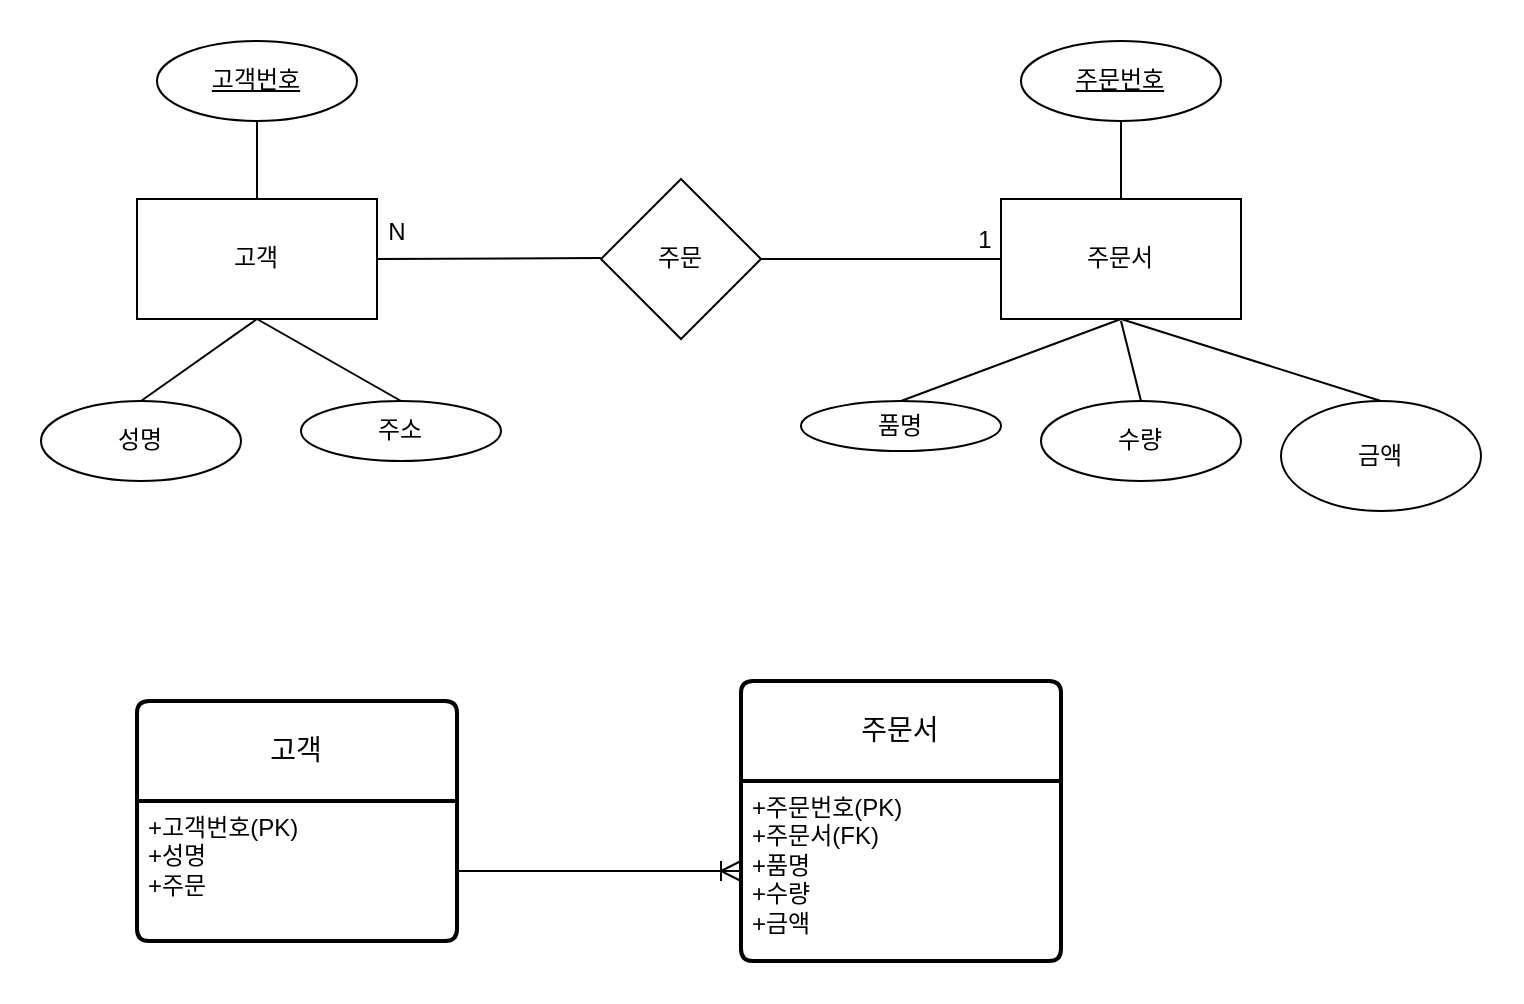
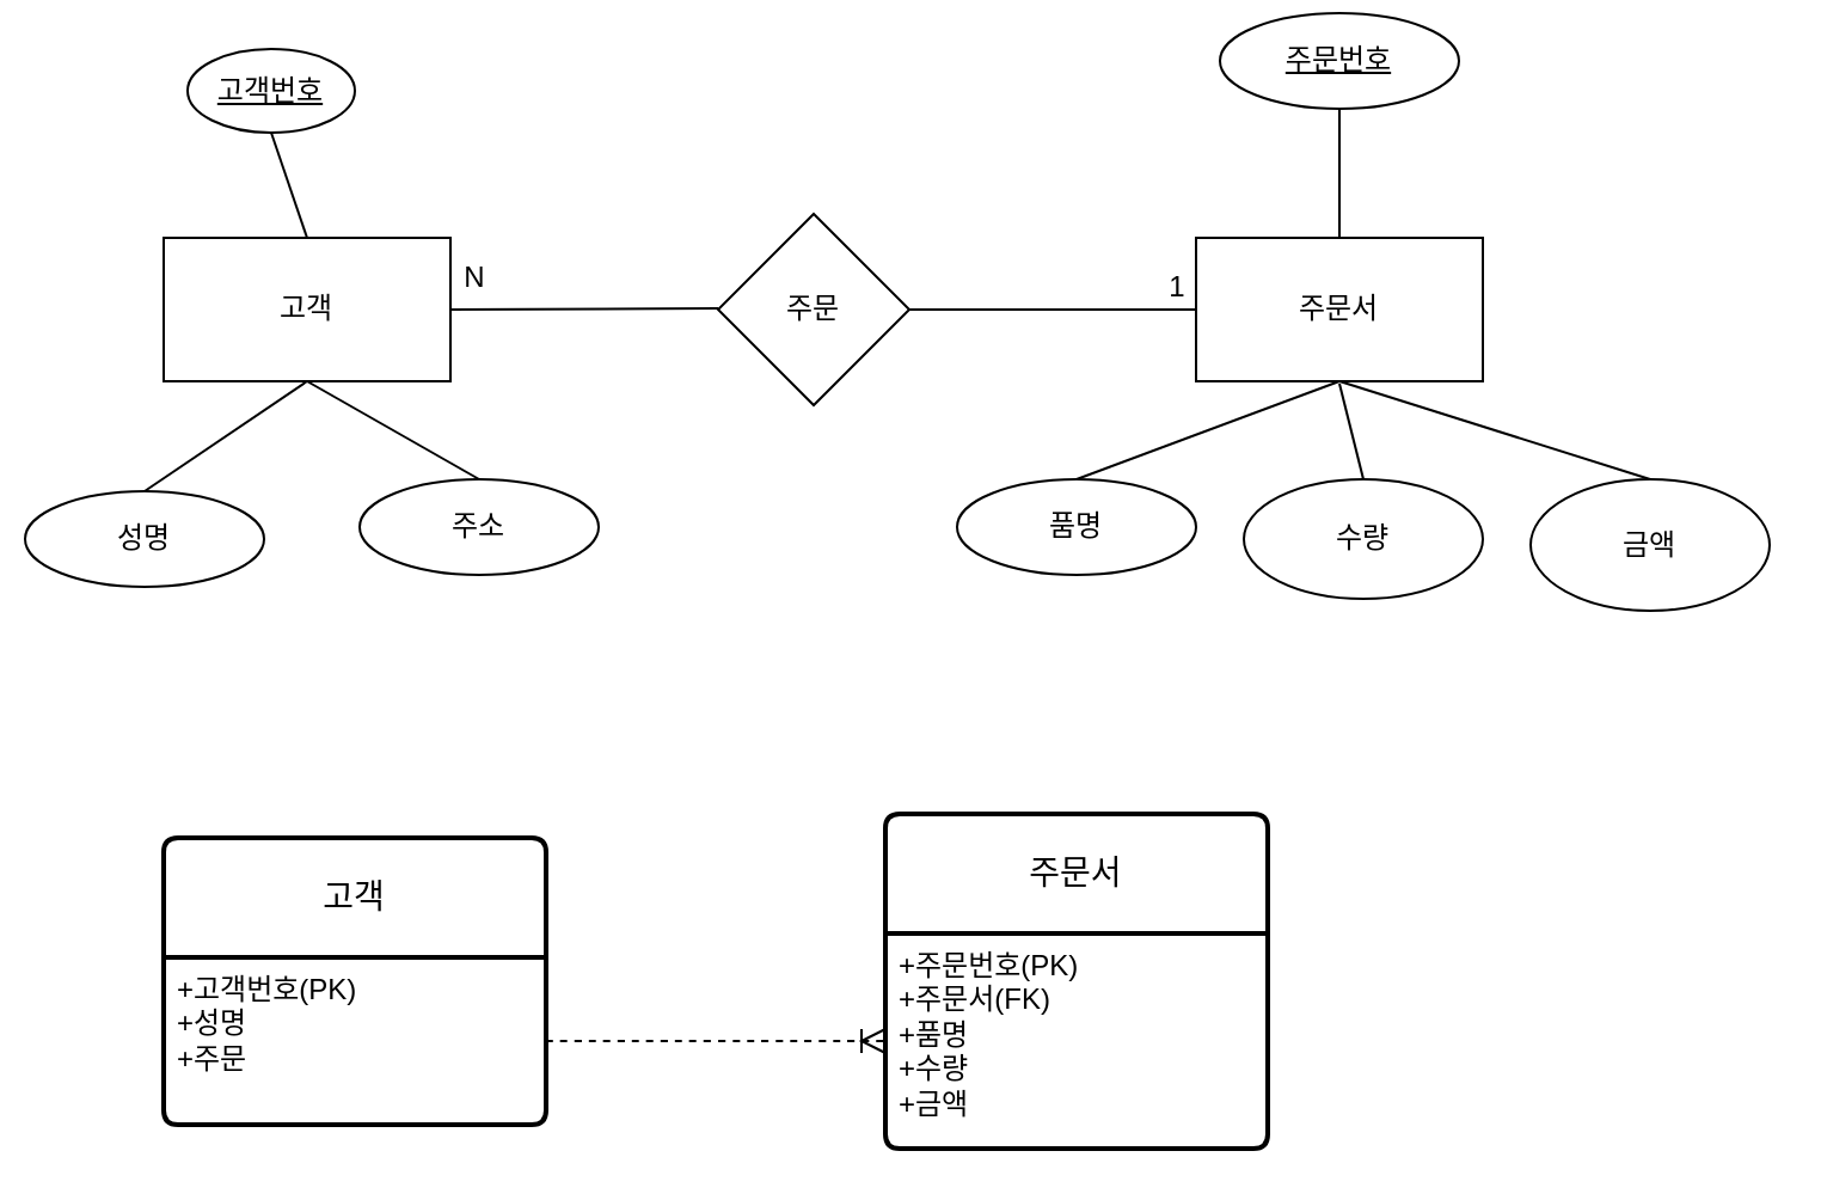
  <mxCell id="0" />
  <mxCell id="1" parent="0" />
  <mxCell id="2" value="고객" style="rounded=0;whiteSpace=wrap;html=1;" vertex="1" parent="1"><mxGeometry x="68" y="99" width="120" height="60" as="geometry" /></mxCell>
  <mxCell id="3" value="주문서" style="rounded=0;whiteSpace=wrap;html=1;" vertex="1" parent="1"><mxGeometry x="500" y="99" width="120" height="60" as="geometry" /></mxCell>
  <mxCell id="4" value="주문" style="rhombus;whiteSpace=wrap;html=1;" vertex="1" parent="1"><mxGeometry x="300" y="89" width="80" height="80" as="geometry" /></mxCell>
  <mxCell id="5" value="" style="endArrow=none;html=1;rounded=0;fontSize=12;startSize=8;endSize=8;curved=1;entryX=0;entryY=0.5;entryDx=0;entryDy=0;exitX=1;exitY=0.5;exitDx=0;exitDy=0;" edge="1" parent="1" source="4" target="3"><mxGeometry width="50" height="50" relative="1" as="geometry"><mxPoint x="360" y="160" as="sourcePoint" /><mxPoint x="410" y="110" as="targetPoint" /></mxGeometry></mxCell>
  <mxCell id="6" value="" style="endArrow=none;html=1;rounded=0;fontSize=12;startSize=8;endSize=8;curved=1;entryX=0;entryY=0.5;entryDx=0;entryDy=0;exitX=1;exitY=0.5;exitDx=0;exitDy=0;" edge="1" parent="1" source="2"><mxGeometry width="50" height="50" relative="1" as="geometry"><mxPoint x="200" y="129" as="sourcePoint" /><mxPoint x="300" y="128.5" as="targetPoint" /></mxGeometry></mxCell>
  <mxCell id="7" value="1" style="edgeLabel;html=1;align=center;verticalAlign=middle;resizable=0;points=[];fontSize=12;" vertex="1" connectable="0" parent="6"><mxGeometry x="-0.667" y="-1" relative="1" as="geometry"><mxPoint x="284" y="-10" as="offset" /></mxGeometry></mxCell>
  <mxCell id="8" value="N" style="edgeLabel;html=1;align=center;verticalAlign=middle;resizable=0;points=[];fontSize=12;" vertex="1" connectable="0" parent="6"><mxGeometry x="0.556" y="1" relative="1" as="geometry"><mxPoint x="-77" y="-12" as="offset" /></mxGeometry></mxCell>
- <mxCell id="9" value="성명" style="ellipse;whiteSpace=wrap;html=1;align=center;" vertex="1" parent="1"><mxGeometry x="20" y="200" width="100" height="40" as="geometry" /></mxCell>
- <mxCell id="10" value="주소" style="ellipse;whiteSpace=wrap;html=1;align=center;" vertex="1" parent="1"><mxGeometry x="150" y="200" width="100" height="30" as="geometry" /></mxCell>
+ <mxCell id="9" value="성명" style="ellipse;whiteSpace=wrap;html=1;align=center;" vertex="1" parent="1"><mxGeometry x="10" y="205" width="100" height="40" as="geometry" /></mxCell>
+ <mxCell id="10" value="주소" style="ellipse;whiteSpace=wrap;html=1;align=center;" vertex="1" parent="1"><mxGeometry x="150" y="200" width="100" height="40" as="geometry" /></mxCell>
  <mxCell id="11" value="금액" style="ellipse;whiteSpace=wrap;html=1;align=center;" vertex="1" parent="1"><mxGeometry x="640" y="200" width="100" height="55" as="geometry" /></mxCell>
- <mxCell id="12" value="수량" style="ellipse;whiteSpace=wrap;html=1;align=center;" vertex="1" parent="1"><mxGeometry x="520" y="200" width="100" height="40" as="geometry" /></mxCell>
- <mxCell id="13" value="품명" style="ellipse;whiteSpace=wrap;html=1;align=center;" vertex="1" parent="1"><mxGeometry x="400" y="200" width="100" height="25" as="geometry" /></mxCell>
- <mxCell id="14" value="고객번호" style="ellipse;whiteSpace=wrap;html=1;align=center;fontStyle=4;" vertex="1" parent="1"><mxGeometry x="78" y="20" width="100" height="40" as="geometry" /></mxCell>
- <mxCell id="15" value="주문번호" style="ellipse;whiteSpace=wrap;html=1;align=center;fontStyle=4;" vertex="1" parent="1"><mxGeometry x="510" y="20" width="100" height="40" as="geometry" /></mxCell>
+ <mxCell id="12" value="수량" style="ellipse;whiteSpace=wrap;html=1;align=center;" vertex="1" parent="1"><mxGeometry x="520" y="200" width="100" height="50" as="geometry" /></mxCell>
+ <mxCell id="13" value="품명" style="ellipse;whiteSpace=wrap;html=1;align=center;" vertex="1" parent="1"><mxGeometry x="400" y="200" width="100" height="40" as="geometry" /></mxCell>
+ <mxCell id="14" value="고객번호" style="ellipse;whiteSpace=wrap;html=1;align=center;fontStyle=4;" vertex="1" parent="1"><mxGeometry x="78" y="20" width="70" height="35" as="geometry" /></mxCell>
+ <mxCell id="15" value="주문번호" style="ellipse;whiteSpace=wrap;html=1;align=center;fontStyle=4;" vertex="1" parent="1"><mxGeometry x="510" y="5" width="100" height="40" as="geometry" /></mxCell>
  <mxCell id="16" value="" style="endArrow=none;html=1;rounded=0;fontSize=12;startSize=8;endSize=8;curved=1;exitX=0.5;exitY=1;exitDx=0;exitDy=0;entryX=0.5;entryY=0;entryDx=0;entryDy=0;" edge="1" parent="1" source="2" target="9"><mxGeometry relative="1" as="geometry"><mxPoint x="310" y="130" as="sourcePoint" /><mxPoint x="470" y="130" as="targetPoint" /></mxGeometry></mxCell>
  <mxCell id="17" value="" style="endArrow=none;html=1;rounded=0;fontSize=12;startSize=8;endSize=8;curved=1;exitX=0.5;exitY=1;exitDx=0;exitDy=0;entryX=0.5;entryY=0;entryDx=0;entryDy=0;" edge="1" parent="1" source="2" target="10"><mxGeometry relative="1" as="geometry"><mxPoint x="138" y="169" as="sourcePoint" /><mxPoint x="80" y="210" as="targetPoint" /></mxGeometry></mxCell>
  <mxCell id="18" value="" style="endArrow=none;html=1;rounded=0;fontSize=12;startSize=8;endSize=8;curved=1;exitX=0.5;exitY=0;exitDx=0;exitDy=0;entryX=0.5;entryY=1;entryDx=0;entryDy=0;" edge="1" parent="1" source="13" target="3"><mxGeometry relative="1" as="geometry"><mxPoint x="310" y="130" as="sourcePoint" /><mxPoint x="470" y="130" as="targetPoint" /></mxGeometry></mxCell>
  <mxCell id="19" value="" style="endArrow=none;html=1;rounded=0;fontSize=12;startSize=8;endSize=8;curved=1;entryX=0.5;entryY=0;entryDx=0;entryDy=0;" edge="1" parent="1" target="11"><mxGeometry relative="1" as="geometry"><mxPoint x="560" y="159" as="sourcePoint" /><mxPoint x="720" y="159" as="targetPoint" /></mxGeometry></mxCell>
  <mxCell id="20" value="" style="endArrow=none;html=1;rounded=0;fontSize=12;startSize=8;endSize=8;curved=1;exitX=0.5;exitY=0;exitDx=0;exitDy=0;" edge="1" parent="1" source="12"><mxGeometry relative="1" as="geometry"><mxPoint x="310" y="130" as="sourcePoint" /><mxPoint x="560" y="160" as="targetPoint" /></mxGeometry></mxCell>
  <mxCell id="21" value="" style="endArrow=none;html=1;rounded=0;fontSize=12;startSize=8;endSize=8;curved=1;exitX=0.5;exitY=1;exitDx=0;exitDy=0;entryX=0.5;entryY=0;entryDx=0;entryDy=0;" edge="1" parent="1" source="14" target="2"><mxGeometry relative="1" as="geometry"><mxPoint x="310" y="130" as="sourcePoint" /><mxPoint x="470" y="130" as="targetPoint" /></mxGeometry></mxCell>
  <mxCell id="22" value="" style="endArrow=none;html=1;rounded=0;fontSize=12;startSize=8;endSize=8;curved=1;exitX=0.5;exitY=1;exitDx=0;exitDy=0;entryX=0.5;entryY=0;entryDx=0;entryDy=0;" edge="1" parent="1" source="15" target="3"><mxGeometry relative="1" as="geometry"><mxPoint x="310" y="130" as="sourcePoint" /><mxPoint x="470" y="130" as="targetPoint" /></mxGeometry></mxCell>
  <mxCell id="23" value="고객" style="swimlane;childLayout=stackLayout;horizontal=1;startSize=50;horizontalStack=0;rounded=1;fontSize=14;fontStyle=0;strokeWidth=2;resizeParent=0;resizeLast=1;shadow=0;dashed=0;align=center;arcSize=4;whiteSpace=wrap;html=1;" vertex="1" parent="1"><mxGeometry x="68" y="350" width="160" height="120" as="geometry" /></mxCell>
  <mxCell id="24" value="+고객번호(PK)&lt;div&gt;+성명&lt;/div&gt;&lt;div&gt;+주문&lt;/div&gt;" style="align=left;strokeColor=none;fillColor=none;spacingLeft=4;fontSize=12;verticalAlign=top;resizable=0;rotatable=0;part=1;html=1;" vertex="1" parent="23"><mxGeometry y="50" width="160" height="70" as="geometry" /></mxCell>
  <mxCell id="25" value="주문서" style="swimlane;childLayout=stackLayout;horizontal=1;startSize=50;horizontalStack=0;rounded=1;fontSize=14;fontStyle=0;strokeWidth=2;resizeParent=0;resizeLast=1;shadow=0;dashed=0;align=center;arcSize=4;whiteSpace=wrap;html=1;" vertex="1" parent="1"><mxGeometry x="370" y="340" width="160" height="140" as="geometry" /></mxCell>
  <mxCell id="26" value="+주문번호(PK)&lt;div&gt;+주문서(FK)&lt;/div&gt;&lt;div&gt;+품명&lt;/div&gt;&lt;div&gt;+수량&lt;/div&gt;&lt;div&gt;+금액&lt;/div&gt;" style="align=left;strokeColor=none;fillColor=none;spacingLeft=4;fontSize=12;verticalAlign=top;resizable=0;rotatable=0;part=1;html=1;" vertex="1" parent="25"><mxGeometry y="50" width="160" height="90" as="geometry" /></mxCell>
- <mxCell id="27" value="" style="edgeStyle=entityRelationEdgeStyle;fontSize=12;html=1;endArrow=ERoneToMany;rounded=0;startSize=8;endSize=8;curved=1;exitX=1;exitY=0.5;exitDx=0;exitDy=0;entryX=0;entryY=0.5;entryDx=0;entryDy=0;" edge="1" parent="1" source="24" target="26"><mxGeometry width="100" height="100" relative="1" as="geometry"><mxPoint x="250" y="430" as="sourcePoint" /><mxPoint x="350" y="330" as="targetPoint" /></mxGeometry></mxCell>
+ <mxCell id="27" value="" style="edgeStyle=entityRelationEdgeStyle;fontSize=12;html=1;endArrow=ERoneToMany;rounded=0;startSize=8;endSize=8;curved=1;exitX=1;exitY=0.5;exitDx=0;exitDy=0;entryX=0;entryY=0.5;entryDx=0;entryDy=0;dashed=1;" edge="1" parent="1" source="24" target="26"><mxGeometry width="100" height="100" relative="1" as="geometry"><mxPoint x="250" y="430" as="sourcePoint" /><mxPoint x="350" y="330" as="targetPoint" /></mxGeometry></mxCell>
